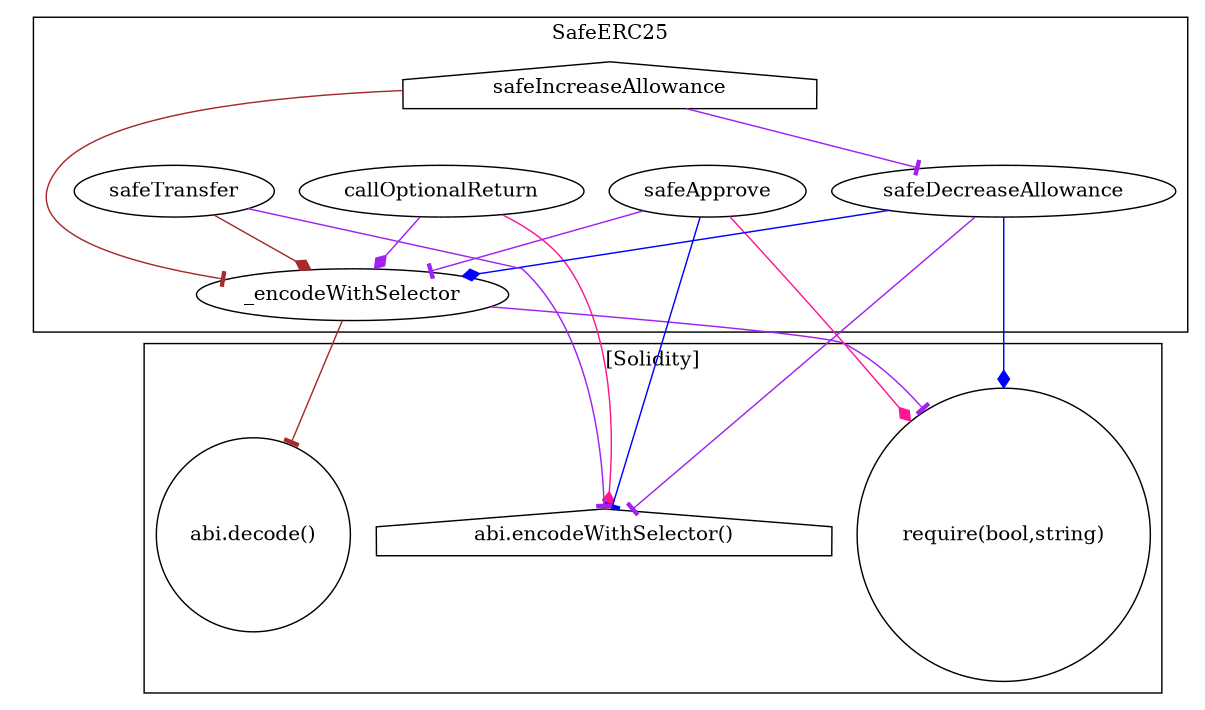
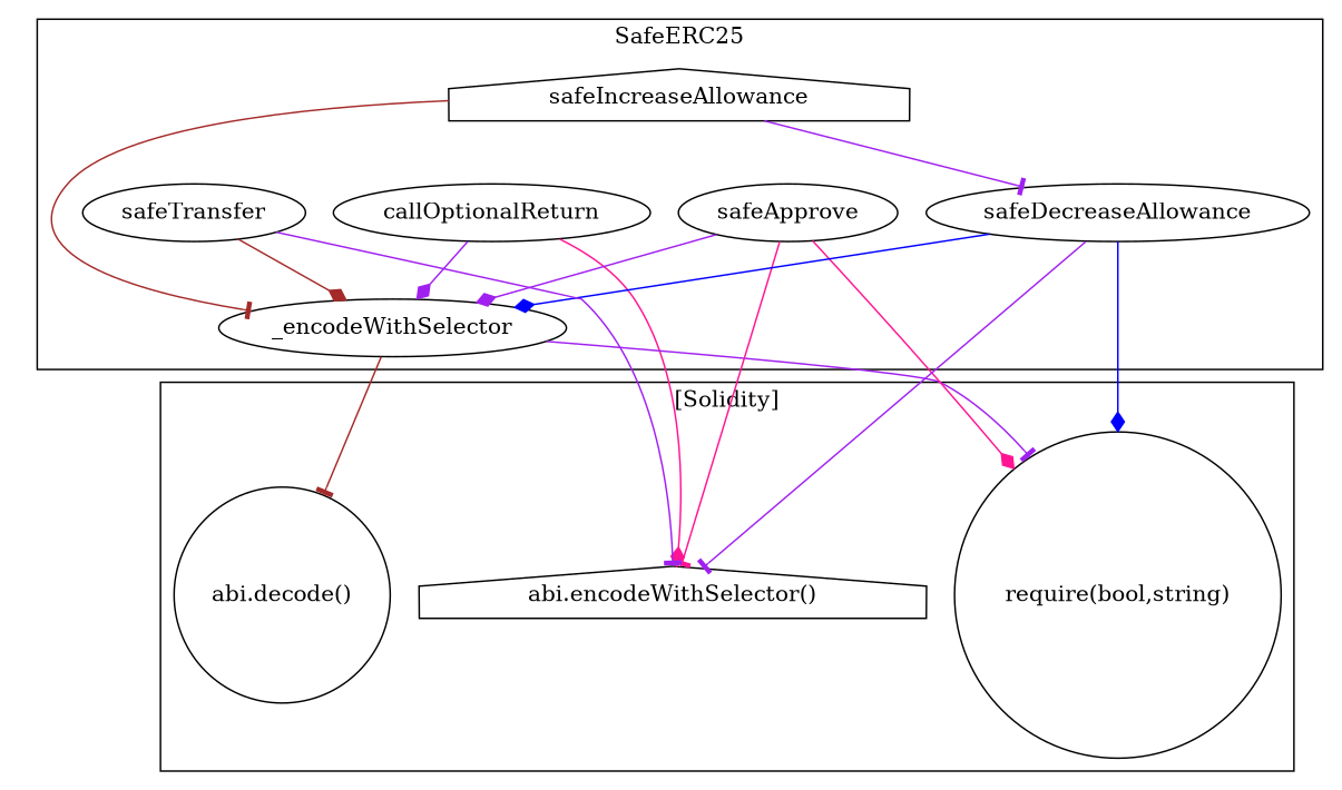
  strict digraph {
    node [shape=ellipse]
    edge [arrowhead=tee color=purple]
    n1 [label=callOptionalReturn]
    n2 [label=_encodeWithSelector]
    n3 [label=safeApprove]
    n4 [label=safeDecreaseAllowance]
    n5 [label=safeTransfer]
    n6 [label=safeIncreaseAllowance shape=house]
    "abi.encodeWithSelector()" [shape=house]
    "require(bool,string)" [shape=circle]
    "abi.decode()" [shape=circle]
    subgraph cluster_1 {
      label=SafeERC25
      n1
      n2
      n3
      n4
      n5
      n6
    }
    subgraph cluster_2 {
      label="[Solidity]"
      "abi.encodeWithSelector()"
      "require(bool,string)"
      "abi.decode()"
    }
    n1 -> n2 [arrowhead=diamond]
    n1 -> "abi.encodeWithSelector()" [arrowhead=diamond color=deeppink]
    n2 -> "require(bool,string)"
    n2 -> "abi.decode()" [color=brown]
-   n3 -> n2
-   n3 -> "abi.encodeWithSelector()" [color=blue]
+   n3 -> n2 [arrowhead=diamond]
+   n3 -> "abi.encodeWithSelector()" [color=deeppink]
    n3 -> "require(bool,string)" [arrowhead=diamond color=deeppink]
    n4 -> n2 [arrowhead=diamond color=blue]
    n4 -> "abi.encodeWithSelector()"
    n4 -> "require(bool,string)" [arrowhead=diamond color=blue]
    n5 -> n2 [arrowhead=diamond color=brown]
    n5 -> "abi.encodeWithSelector()"
    n6 -> n2 [color=brown]
    n6 -> n4
  }
